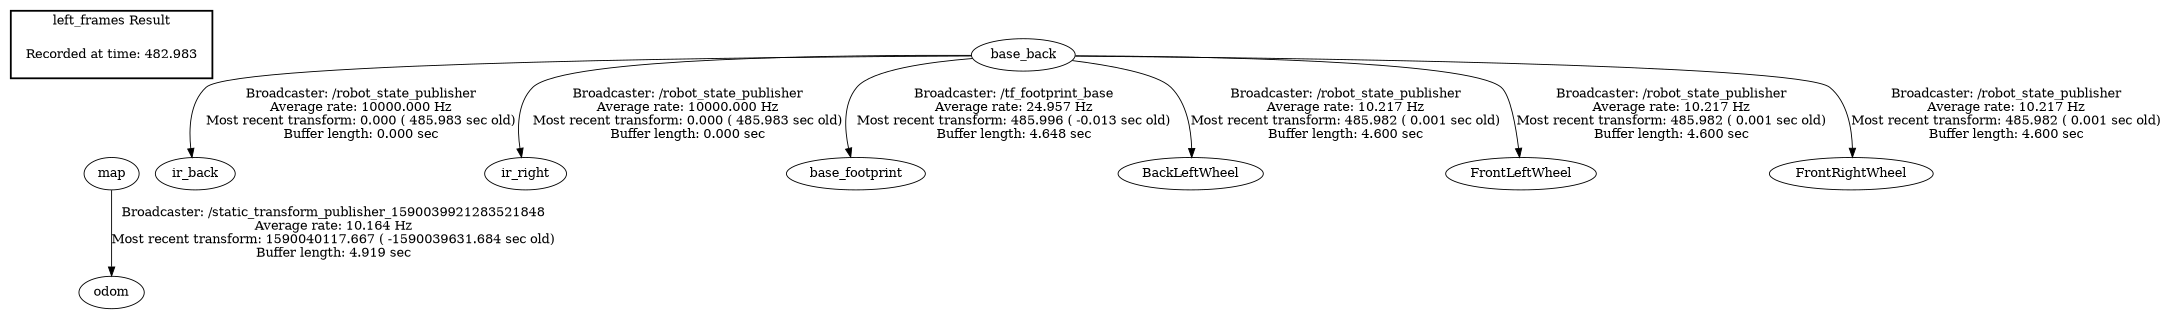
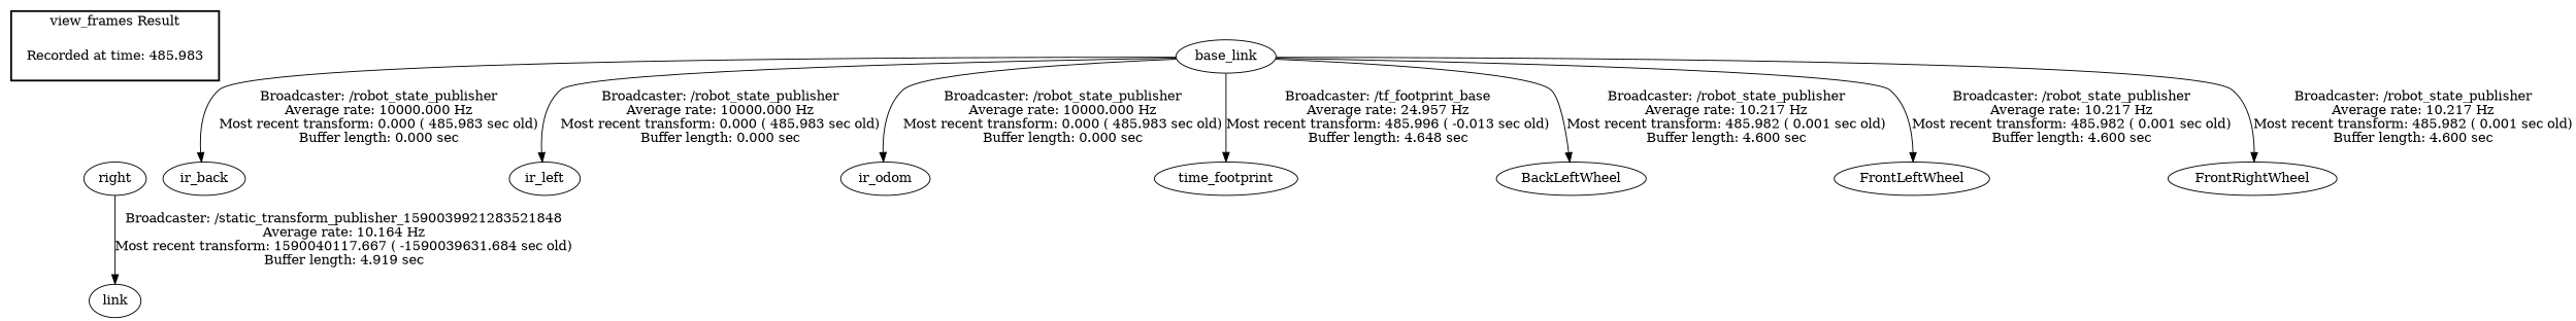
  digraph {
-   "Recorded at time: 485.983" [shape=plaintext label="Recorded at time: 482.983"]
-   map
-   base_link [label=base_back]
+   "Recorded at time: 485.983" [shape=plaintext]
+   map [label=right]
+   base_link
    ir_back
-   ir_right
-   base_footprint
+   ir_left
+   ir_right [label=ir_odom]
+   base_footprint [label=time_footprint]
    BackLeftWheel
    FrontLeftWheel
    FrontRightWheel
-   odom
+   odom [label=link]
    subgraph cluster_1 {
      color=black
-     label="left_frames Result"
+     label="view_frames Result"
      style=bold
      "Recorded at time: 485.983"
    }
    "Recorded at time: 485.983" -> map [style=invis]
    map -> odom [label="Broadcaster: /static_transform_publisher_1590039921283521848\nAverage rate: 10.164 Hz\nMost recent transform: 1590040117.667 ( -1590039631.684 sec old)\nBuffer length: 4.919 sec\n"]
    base_link -> ir_back [label="Broadcaster: /robot_state_publisher\nAverage rate: 10000.000 Hz\nMost recent transform: 0.000 ( 485.983 sec old)\nBuffer length: 0.000 sec\n"]
+   base_link -> ir_left [label="Broadcaster: /robot_state_publisher\nAverage rate: 10000.000 Hz\nMost recent transform: 0.000 ( 485.983 sec old)\nBuffer length: 0.000 sec\n"]
    base_link -> ir_right [label="Broadcaster: /robot_state_publisher\nAverage rate: 10000.000 Hz\nMost recent transform: 0.000 ( 485.983 sec old)\nBuffer length: 0.000 sec\n"]
    base_link -> base_footprint [label="Broadcaster: /tf_footprint_base\nAverage rate: 24.957 Hz\nMost recent transform: 485.996 ( -0.013 sec old)\nBuffer length: 4.648 sec\n"]
    base_link -> BackLeftWheel [label="Broadcaster: /robot_state_publisher\nAverage rate: 10.217 Hz\nMost recent transform: 485.982 ( 0.001 sec old)\nBuffer length: 4.600 sec\n"]
    base_link -> FrontLeftWheel [label="Broadcaster: /robot_state_publisher\nAverage rate: 10.217 Hz\nMost recent transform: 485.982 ( 0.001 sec old)\nBuffer length: 4.600 sec\n"]
    base_link -> FrontRightWheel [label="Broadcaster: /robot_state_publisher\nAverage rate: 10.217 Hz\nMost recent transform: 485.982 ( 0.001 sec old)\nBuffer length: 4.600 sec\n"]
  }
